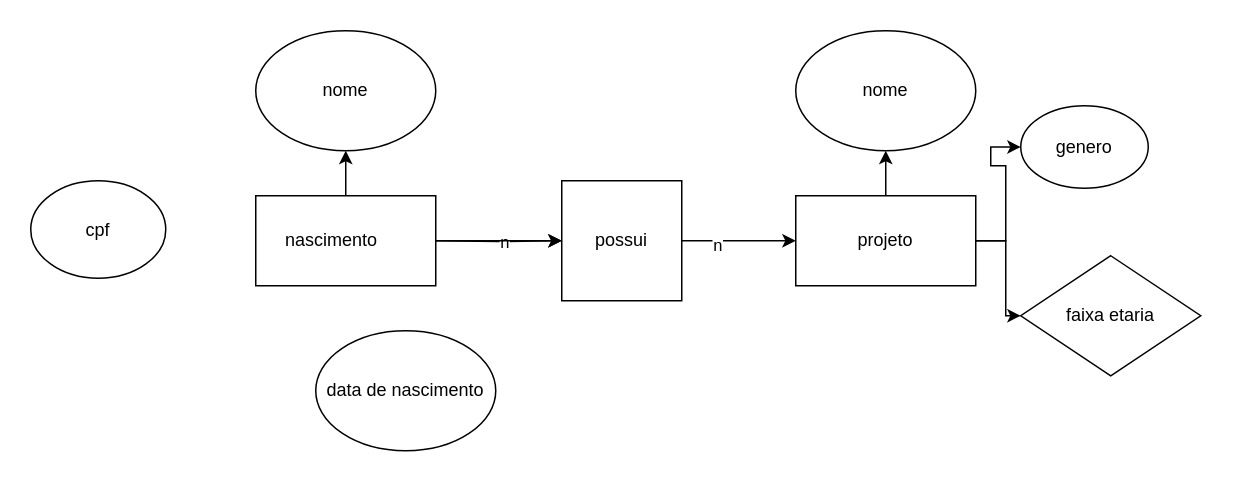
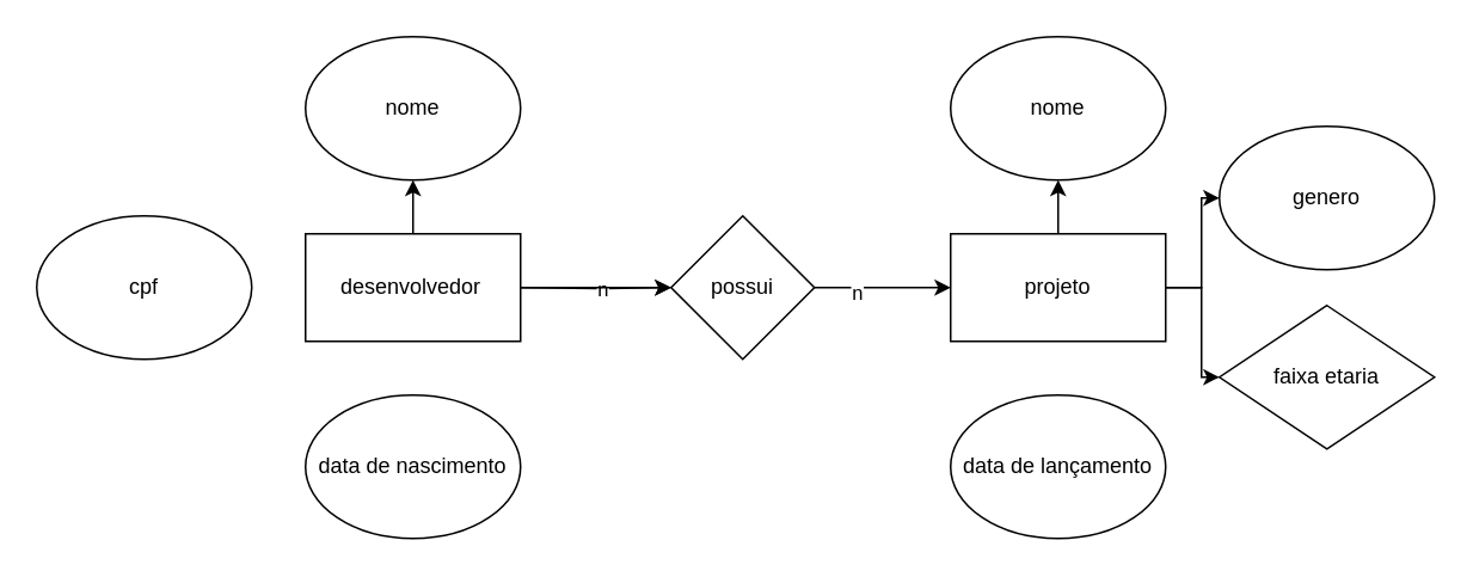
  <mxCell id="0" />
  <mxCell id="1" parent="0" />
  <mxCell id="2" value="" style="edgeStyle=orthogonalEdgeStyle;rounded=0;orthogonalLoop=1;jettySize=auto;html=1;" edge="1" parent="1" target="6"><mxGeometry relative="1" as="geometry"><mxPoint x="290" y="160" as="sourcePoint" /></mxGeometry></mxCell>
  <mxCell id="3" value="n" style="edgeLabel;html=1;align=center;verticalAlign=middle;resizable=0;points=[];" vertex="1" connectable="0" parent="2"><mxGeometry x="0.091" relative="1" as="geometry"><mxPoint as="offset" /></mxGeometry></mxCell>
  <mxCell id="4" style="edgeStyle=orthogonalEdgeStyle;rounded=0;orthogonalLoop=1;jettySize=auto;html=1;entryX=0;entryY=0.5;entryDx=0;entryDy=0;" edge="1" parent="1" source="6" target="16"><mxGeometry relative="1" as="geometry" /></mxCell>
  <mxCell id="5" value="n" style="edgeLabel;html=1;align=center;verticalAlign=middle;resizable=0;points=[];" vertex="1" connectable="0" parent="4"><mxGeometry x="-0.405" y="-2" relative="1" as="geometry"><mxPoint as="offset" /></mxGeometry></mxCell>
- <mxCell id="6" value="possui" style="whiteSpace=wrap;html=1;rounded=0;" vertex="1" parent="1"><mxGeometry x="374" y="120" width="80" height="80" as="geometry" /></mxCell>
+ <mxCell id="6" value="possui" style="rhombus;whiteSpace=wrap;html=1;rounded=0;" vertex="1" parent="1"><mxGeometry x="374" y="120" width="80" height="80" as="geometry" /></mxCell>
  <mxCell id="7" style="edgeStyle=orthogonalEdgeStyle;rounded=0;orthogonalLoop=1;jettySize=auto;html=1;entryX=0.5;entryY=1;entryDx=0;entryDy=0;" edge="1" parent="1" source="9" target="10"><mxGeometry relative="1" as="geometry" /></mxCell>
  <mxCell id="8" style="edgeStyle=orthogonalEdgeStyle;rounded=0;orthogonalLoop=1;jettySize=auto;html=1;" edge="1" parent="1" source="9" target="6"><mxGeometry relative="1" as="geometry" /></mxCell>
- <mxCell id="9" value="nascimento&lt;span style=&quot;white-space: pre;&quot;&gt;&#09;&lt;/span&gt;" style="rounded=0;whiteSpace=wrap;html=1;" vertex="1" parent="1"><mxGeometry x="170" y="130" width="120" height="60" as="geometry" /></mxCell>
+ <mxCell id="9" value="desenvolvedor&lt;span style=&quot;white-space: pre;&quot;&gt;&#09;&lt;/span&gt;" style="rounded=0;whiteSpace=wrap;html=1;" vertex="1" parent="1"><mxGeometry x="170" y="130" width="120" height="60" as="geometry" /></mxCell>
  <mxCell id="10" value="nome" style="ellipse;whiteSpace=wrap;html=1;" vertex="1" parent="1"><mxGeometry x="170" y="20" width="120" height="80" as="geometry" /></mxCell>
- <mxCell id="11" value="cpf" style="ellipse;whiteSpace=wrap;html=1;" vertex="1" parent="1"><mxGeometry x="20" y="120" width="90" height="65" as="geometry" /></mxCell>
- <mxCell id="12" value="data de nascimento" style="ellipse;whiteSpace=wrap;html=1;" vertex="1" parent="1"><mxGeometry x="210" y="220" width="120" height="80" as="geometry" /></mxCell>
+ <mxCell id="11" value="cpf" style="ellipse;whiteSpace=wrap;html=1;" vertex="1" parent="1"><mxGeometry x="20" y="120" width="120" height="80" as="geometry" /></mxCell>
+ <mxCell id="12" value="data de nascimento" style="ellipse;whiteSpace=wrap;html=1;" vertex="1" parent="1"><mxGeometry x="170" y="220" width="120" height="80" as="geometry" /></mxCell>
  <mxCell id="13" style="edgeStyle=orthogonalEdgeStyle;rounded=0;orthogonalLoop=1;jettySize=auto;html=1;entryX=0.5;entryY=1;entryDx=0;entryDy=0;" edge="1" parent="1" source="16" target="17"><mxGeometry relative="1" as="geometry" /></mxCell>
  <mxCell id="14" style="edgeStyle=orthogonalEdgeStyle;rounded=0;orthogonalLoop=1;jettySize=auto;html=1;entryX=0;entryY=0.5;entryDx=0;entryDy=0;" edge="1" parent="1" source="16" target="19"><mxGeometry relative="1" as="geometry" /></mxCell>
  <mxCell id="15" style="edgeStyle=orthogonalEdgeStyle;rounded=0;orthogonalLoop=1;jettySize=auto;html=1;entryX=0;entryY=0.5;entryDx=0;entryDy=0;" edge="1" parent="1" source="16" target="20"><mxGeometry relative="1" as="geometry" /></mxCell>
  <mxCell id="16" value="projeto" style="rounded=0;whiteSpace=wrap;html=1;" vertex="1" parent="1"><mxGeometry x="530" y="130" width="120" height="60" as="geometry" /></mxCell>
  <mxCell id="17" value="nome" style="ellipse;whiteSpace=wrap;html=1;" vertex="1" parent="1"><mxGeometry x="530" y="20" width="120" height="80" as="geometry" /></mxCell>
- <mxCell id="19" value="genero" style="ellipse;whiteSpace=wrap;html=1;" vertex="1" parent="1"><mxGeometry x="680" y="70" width="85" height="55" as="geometry" /></mxCell>
+ <mxCell id="18" value="data de lançamento" style="ellipse;whiteSpace=wrap;html=1;" vertex="1" parent="1"><mxGeometry x="530" y="220" width="120" height="80" as="geometry" /></mxCell>
+ <mxCell id="19" value="genero" style="ellipse;whiteSpace=wrap;html=1;" vertex="1" parent="1"><mxGeometry x="680" y="70" width="120" height="80" as="geometry" /></mxCell>
  <mxCell id="20" value="faixa etaria" style="rhombus;whiteSpace=wrap;html=1;" vertex="1" parent="1"><mxGeometry x="680" y="170" width="120" height="80" as="geometry" /></mxCell>
